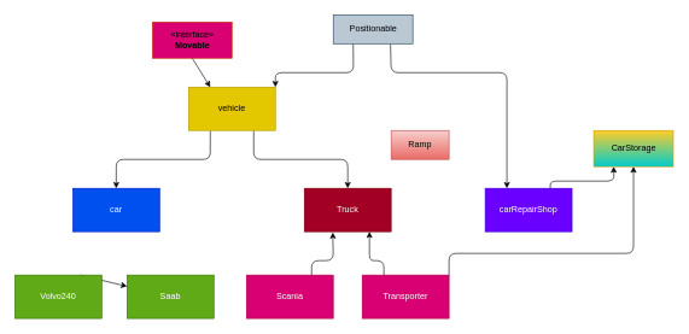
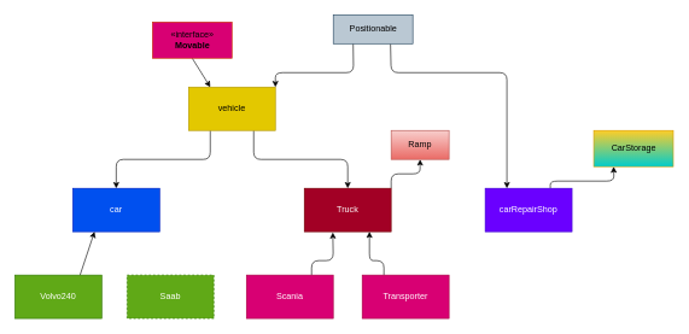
  <mxCell id="0" />
  <mxCell id="1" parent="0" />
  <mxCell id="2" style="edgeStyle=none;html=1;entryX=0.5;entryY=0;entryDx=0;entryDy=0;" parent="1" target="3" edge="1"><mxGeometry relative="1" as="geometry"><mxPoint x="390" y="250" as="targetPoint" /><mxPoint x="290" y="180" as="sourcePoint" /><Array as="points"><mxPoint x="290" y="220" /><mxPoint x="160" y="220" /></Array></mxGeometry></mxCell>
  <mxCell id="3" value="car" style="rounded=0;whiteSpace=wrap;html=1;fillColor=#0050ef;fontColor=#ffffff;strokeColor=#001DBC;" parent="1" vertex="1"><mxGeometry x="100" y="260" width="120" height="60" as="geometry" /></mxCell>
  <mxCell id="4" style="edgeStyle=none;html=1;entryX=0.5;entryY=0;entryDx=0;entryDy=0;exitX=0.75;exitY=1;exitDx=0;exitDy=0;" parent="1" source="17" target="6" edge="1"><mxGeometry relative="1" as="geometry"><mxPoint x="560" y="210" as="sourcePoint" /><Array as="points"><mxPoint x="350" y="220" /><mxPoint x="480" y="220" /></Array></mxGeometry></mxCell>
+ <mxCell id="5" style="edgeStyle=none;html=1;exitX=1;exitY=0;exitDx=0;exitDy=0;entryX=0.5;entryY=1;entryDx=0;entryDy=0;" parent="1" source="6" target="15" edge="1"><mxGeometry relative="1" as="geometry"><Array as="points"><mxPoint x="540" y="240" /><mxPoint x="580" y="240" /></Array></mxGeometry></mxCell>
  <mxCell id="6" value="Truck" style="rounded=0;whiteSpace=wrap;html=1;fillColor=#a20025;fontColor=#ffffff;strokeColor=#6F0000;" parent="1" vertex="1"><mxGeometry x="420" y="260" width="120" height="60" as="geometry" /></mxCell>
- <mxCell id="7" style="edgeStyle=none;html=1;exitX=0.75;exitY=0;exitDx=0;exitDy=0;" parent="1" source="8" target="9" edge="1"><mxGeometry relative="1" as="geometry" /></mxCell>
+ <mxCell id="7" style="edgeStyle=none;html=1;exitX=0.75;exitY=0;exitDx=0;exitDy=0;entryX=0.25;entryY=1;entryDx=0;entryDy=0;" parent="1" source="8" target="3" edge="1"><mxGeometry relative="1" as="geometry" /></mxCell>
  <mxCell id="8" value="Volvo240" style="rounded=0;whiteSpace=wrap;html=1;fillColor=#60a917;fontColor=#ffffff;strokeColor=#2D7600;" parent="1" vertex="1"><mxGeometry x="20" y="380" width="120" height="60" as="geometry" /></mxCell>
- <mxCell id="9" value="Saab" style="rounded=0;whiteSpace=wrap;html=1;fillColor=#60a917;fontColor=#ffffff;strokeColor=#2D7600;" parent="1" vertex="1"><mxGeometry x="175" y="380" width="120" height="60" as="geometry" /></mxCell>
+ <mxCell id="9" value="Saab" style="rounded=0;whiteSpace=wrap;html=1;fillColor=#60a917;fontColor=#ffffff;strokeColor=#2D7600;dashed=1;" parent="1" vertex="1"><mxGeometry x="175" y="380" width="120" height="60" as="geometry" /></mxCell>
  <mxCell id="10" style="edgeStyle=none;html=1;exitX=0.75;exitY=0;exitDx=0;exitDy=0;entryX=0.328;entryY=1.017;entryDx=0;entryDy=0;entryPerimeter=0;" parent="1" source="11" target="6" edge="1"><mxGeometry relative="1" as="geometry"><Array as="points"><mxPoint x="430" y="360" /><mxPoint x="460" y="360" /></Array></mxGeometry></mxCell>
  <mxCell id="11" value="Scania&lt;span style=&quot;color: rgba(0 , 0 , 0 , 0) ; font-family: monospace ; font-size: 0px&quot;&gt;%3CmxGraphModel%3E%3Croot%3E%3CmxCell%20id%3D%220%22%2F%3E%3CmxCell%20id%3D%221%22%20parent%3D%220%22%2F%3E%3CmxCell%20id%3D%222%22%20value%3D%22%22%20style%3D%22rounded%3D0%3BwhiteSpace%3Dwrap%3Bhtml%3D1%3B%22%20vertex%3D%221%22%20parent%3D%221%22%3E%3CmxGeometry%20x%3D%2270%22%20y%3D%22190%22%20width%3D%22120%22%20height%3D%2260%22%20as%3D%22geometry%22%2F%3E%3C%2FmxCell%3E%3C%2Froot%3E%3C%2FmxGraphModel%3E&lt;/span&gt;" style="rounded=0;whiteSpace=wrap;html=1;fillColor=#d80073;fontColor=#ffffff;strokeColor=#A50040;" parent="1" vertex="1"><mxGeometry x="340" y="380" width="120" height="60" as="geometry" /></mxCell>
  <mxCell id="12" style="edgeStyle=none;html=1;exitX=0.25;exitY=0;exitDx=0;exitDy=0;entryX=0.75;entryY=1;entryDx=0;entryDy=0;" parent="1" source="14" target="6" edge="1"><mxGeometry relative="1" as="geometry"><Array as="points"><mxPoint x="530" y="360" /><mxPoint x="510" y="360" /></Array></mxGeometry></mxCell>
- <mxCell id="13" style="edgeStyle=none;html=1;exitX=1;exitY=0;exitDx=0;exitDy=0;entryX=0.5;entryY=1;entryDx=0;entryDy=0;" parent="1" source="14" target="24" edge="1"><mxGeometry relative="1" as="geometry"><Array as="points"><mxPoint x="620" y="350" /><mxPoint x="875" y="350" /></Array></mxGeometry></mxCell>
  <mxCell id="14" value="Transporter" style="rounded=0;whiteSpace=wrap;html=1;fillColor=#d80073;fontColor=#ffffff;strokeColor=#A50040;" parent="1" vertex="1"><mxGeometry x="500" y="380" width="120" height="60" as="geometry" /></mxCell>
  <mxCell id="15" value="Ramp" style="rounded=0;whiteSpace=wrap;html=1;fillColor=#f8cecc;gradientColor=#ea6b66;strokeColor=#b85450;" parent="1" vertex="1"><mxGeometry x="540" y="180" width="80" height="40" as="geometry" /></mxCell>
  <mxCell id="16" style="edgeStyle=none;html=1;exitX=0.5;exitY=1;exitDx=0;exitDy=0;entryX=0.25;entryY=0;entryDx=0;entryDy=0;" parent="1" source="18" target="17" edge="1"><mxGeometry relative="1" as="geometry"><mxPoint x="540" y="230" as="targetPoint" /><Array as="points" /></mxGeometry></mxCell>
  <mxCell id="17" value="vehicle" style="rounded=0;whiteSpace=wrap;html=1;fillColor=#e3c800;fontColor=#000000;strokeColor=#B09500;" parent="1" vertex="1"><mxGeometry x="260" y="120" width="120" height="60" as="geometry" /></mxCell>
  <mxCell id="18" value="«interface»&lt;br&gt;&lt;b&gt;Movable&lt;/b&gt;" style="html=1;fillColor=#d80073;fontColor=#000000;strokeColor=#C73500;" parent="1" vertex="1"><mxGeometry x="210" y="30" width="110" height="50" as="geometry" /></mxCell>
  <mxCell id="19" style="edgeStyle=none;html=1;exitX=0.25;exitY=1;exitDx=0;exitDy=0;entryX=1;entryY=0;entryDx=0;entryDy=0;" parent="1" source="21" target="17" edge="1"><mxGeometry relative="1" as="geometry"><Array as="points"><mxPoint x="488" y="100" /><mxPoint x="380" y="100" /></Array></mxGeometry></mxCell>
  <mxCell id="20" style="edgeStyle=none;html=1;exitX=0.719;exitY=1.008;exitDx=0;exitDy=0;entryX=0.25;entryY=0;entryDx=0;entryDy=0;exitPerimeter=0;" parent="1" source="21" target="23" edge="1"><mxGeometry relative="1" as="geometry"><Array as="points"><mxPoint x="540" y="100" /><mxPoint x="700" y="100" /></Array></mxGeometry></mxCell>
  <mxCell id="21" value="Positionable" style="html=1;fillColor=#bac8d3;strokeColor=#23445d;" parent="1" vertex="1"><mxGeometry x="460" y="20" width="110" height="40" as="geometry" /></mxCell>
  <mxCell id="22" style="edgeStyle=none;html=1;exitX=0.75;exitY=0;exitDx=0;exitDy=0;entryX=0.25;entryY=1;entryDx=0;entryDy=0;" parent="1" source="23" target="24" edge="1"><mxGeometry relative="1" as="geometry"><Array as="points"><mxPoint x="760" y="250" /><mxPoint x="848" y="250" /></Array></mxGeometry></mxCell>
  <mxCell id="23" value="carRepairShop" style="rounded=0;whiteSpace=wrap;html=1;fillColor=#6a00ff;fontColor=#ffffff;strokeColor=#3700CC;" parent="1" vertex="1"><mxGeometry x="670" y="260" width="120" height="60" as="geometry" /></mxCell>
  <mxCell id="24" value="CarStorage&lt;br&gt;" style="html=1;fillColor=#ffcd28;gradientColor=#00CCCC;strokeColor=#d79b00;" parent="1" vertex="1"><mxGeometry x="820" y="180" width="110" height="50" as="geometry" /></mxCell>
